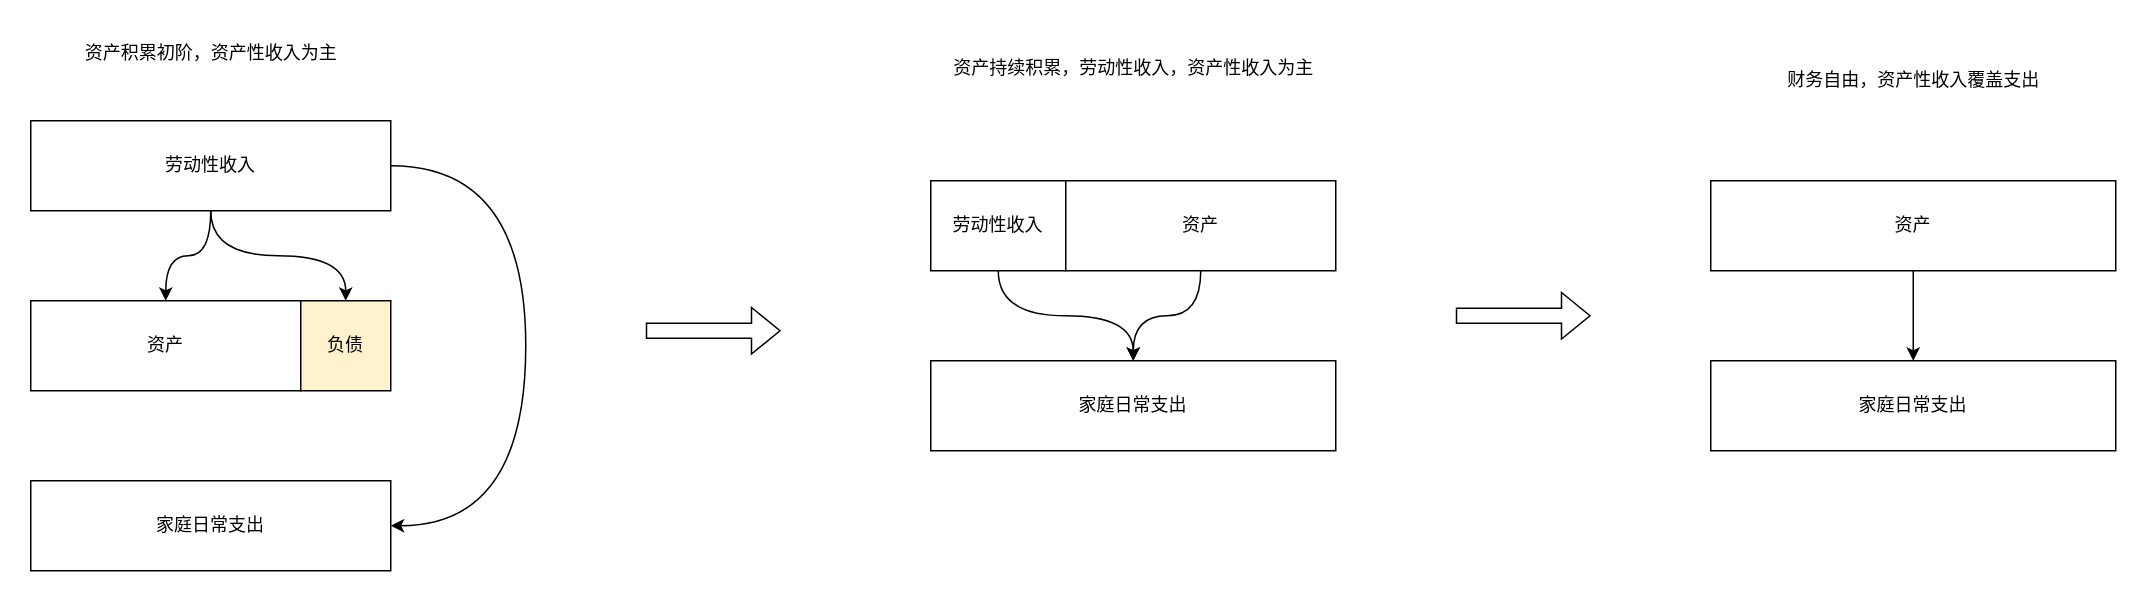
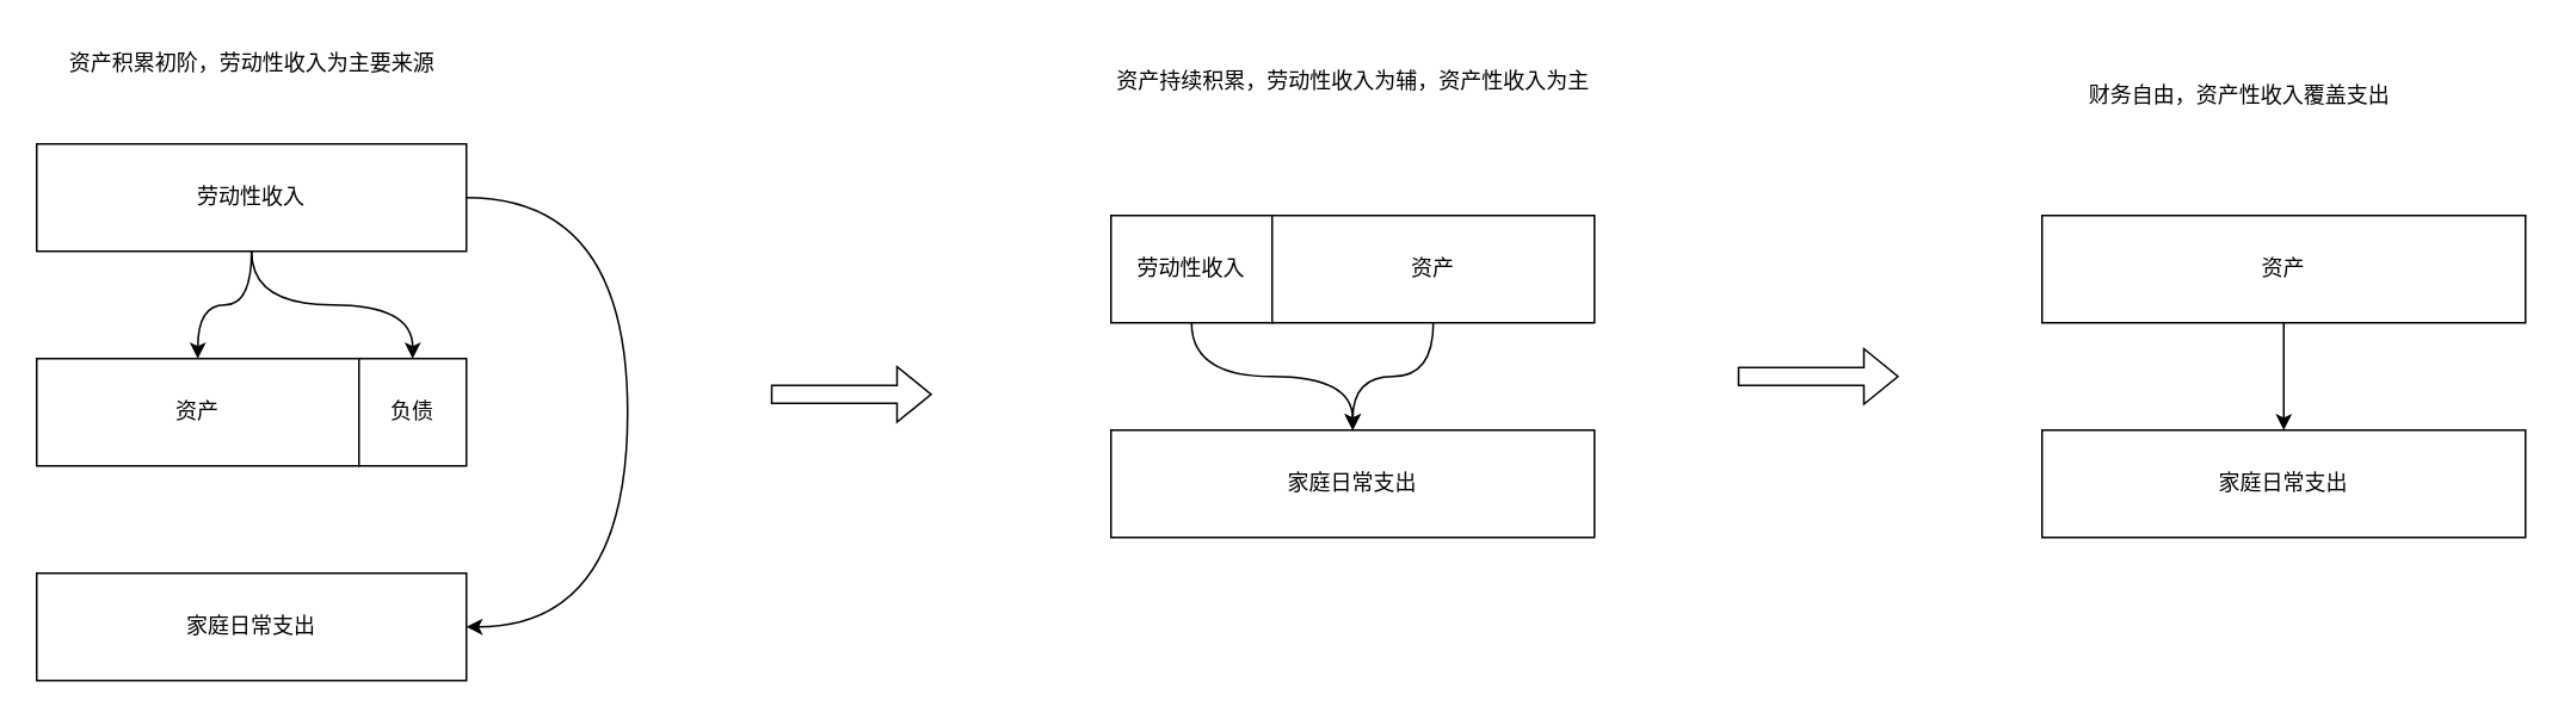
  <mxCell id="0" />
  <mxCell id="1" parent="0" />
  <mxCell id="2" style="edgeStyle=orthogonalEdgeStyle;curved=1;rounded=0;orthogonalLoop=1;jettySize=auto;html=1;" edge="1" parent="1" source="5" target="6"><mxGeometry relative="1" as="geometry" /></mxCell>
  <mxCell id="3" style="edgeStyle=orthogonalEdgeStyle;curved=1;rounded=0;orthogonalLoop=1;jettySize=auto;html=1;" edge="1" parent="1" source="5" target="7"><mxGeometry relative="1" as="geometry" /></mxCell>
  <mxCell id="4" style="edgeStyle=orthogonalEdgeStyle;curved=1;rounded=0;orthogonalLoop=1;jettySize=auto;html=1;entryX=1;entryY=0.5;entryDx=0;entryDy=0;" edge="1" parent="1" source="5" target="8"><mxGeometry relative="1" as="geometry"><Array as="points"><mxPoint x="350" y="110" /><mxPoint x="350" y="350" /></Array></mxGeometry></mxCell>
  <mxCell id="5" value="劳动性收入" style="whiteSpace=wrap;html=1;" parent="1" vertex="1"><mxGeometry x="20" y="80" width="240" height="60" as="geometry" /></mxCell>
  <mxCell id="6" value="资产" style="whiteSpace=wrap;html=1;" parent="1" vertex="1"><mxGeometry x="20" y="200" width="180" height="60" as="geometry" /></mxCell>
- <mxCell id="7" value="负债" style="whiteSpace=wrap;html=1;fillColor=#fff2cc;" parent="1" vertex="1"><mxGeometry x="200" y="200" width="60" height="60" as="geometry" /></mxCell>
+ <mxCell id="7" value="负债" style="whiteSpace=wrap;html=1;" parent="1" vertex="1"><mxGeometry x="200" y="200" width="60" height="60" as="geometry" /></mxCell>
  <mxCell id="8" value="家庭日常支出" style="whiteSpace=wrap;html=1;" parent="1" vertex="1"><mxGeometry x="20" y="320" width="240" height="60" as="geometry" /></mxCell>
  <mxCell id="9" style="edgeStyle=orthogonalEdgeStyle;curved=1;rounded=0;orthogonalLoop=1;jettySize=auto;html=1;" edge="1" parent="1" source="10" target="13"><mxGeometry relative="1" as="geometry" /></mxCell>
  <mxCell id="10" value="劳动性收入" style="whiteSpace=wrap;html=1;" vertex="1" parent="1"><mxGeometry x="620" y="120" width="90" height="60" as="geometry" /></mxCell>
  <mxCell id="11" style="edgeStyle=orthogonalEdgeStyle;curved=1;rounded=0;orthogonalLoop=1;jettySize=auto;html=1;entryX=0.5;entryY=0;entryDx=0;entryDy=0;" edge="1" parent="1" source="12" target="13"><mxGeometry relative="1" as="geometry" /></mxCell>
  <mxCell id="12" value="资产" style="whiteSpace=wrap;html=1;" vertex="1" parent="1"><mxGeometry x="710" y="120" width="180" height="60" as="geometry" /></mxCell>
  <mxCell id="13" value="家庭日常支出" style="whiteSpace=wrap;html=1;" vertex="1" parent="1"><mxGeometry x="620" y="240" width="270" height="60" as="geometry" /></mxCell>
  <mxCell id="14" value="" style="shape=flexArrow;endArrow=classic;html=1;rounded=0;curved=1;" edge="1" parent="1"><mxGeometry width="50" height="50" relative="1" as="geometry"><mxPoint x="430" y="220" as="sourcePoint" /><mxPoint x="520" y="220" as="targetPoint" /></mxGeometry></mxCell>
  <mxCell id="15" style="edgeStyle=orthogonalEdgeStyle;curved=1;rounded=0;orthogonalLoop=1;jettySize=auto;html=1;entryX=0.5;entryY=0;entryDx=0;entryDy=0;" edge="1" parent="1" source="16" target="17"><mxGeometry relative="1" as="geometry" /></mxCell>
  <mxCell id="16" value="资产" style="whiteSpace=wrap;html=1;" vertex="1" parent="1"><mxGeometry x="1140" y="120" width="270" height="60" as="geometry" /></mxCell>
  <mxCell id="17" value="家庭日常支出" style="whiteSpace=wrap;html=1;" vertex="1" parent="1"><mxGeometry x="1140" y="240" width="270" height="60" as="geometry" /></mxCell>
  <mxCell id="18" value="" style="shape=flexArrow;endArrow=classic;html=1;rounded=0;curved=1;" edge="1" parent="1"><mxGeometry width="50" height="50" relative="1" as="geometry"><mxPoint x="970" y="210" as="sourcePoint" /><mxPoint x="1060" y="210" as="targetPoint" /></mxGeometry></mxCell>
- <mxCell id="19" value="资产积累初阶，资产性收入为主" style="text;html=1;align=center;verticalAlign=middle;resizable=0;points=[];autosize=1;strokeColor=none;fillColor=none;" vertex="1" parent="1"><mxGeometry x="25" y="20" width="230" height="30" as="geometry" /></mxCell>
- <mxCell id="20" value="资产持续积累，劳动性收入，资产性收入为主" style="text;html=1;align=center;verticalAlign=middle;resizable=0;points=[];autosize=1;strokeColor=none;fillColor=none;" vertex="1" parent="1"><mxGeometry x="610" y="30" width="290" height="30" as="geometry" /></mxCell>
- <mxCell id="21" value="财务自由，资产性收入覆盖支出" style="text;html=1;align=center;verticalAlign=middle;resizable=0;points=[];autosize=1;strokeColor=none;fillColor=none;" vertex="1" parent="1"><mxGeometry x="1180" y="38" width="190" height="30" as="geometry" /></mxCell>
+ <mxCell id="19" value="资产积累初阶，劳动性收入为主要来源" style="text;html=1;align=center;verticalAlign=middle;resizable=0;points=[];autosize=1;strokeColor=none;fillColor=none;" vertex="1" parent="1"><mxGeometry x="25" y="20" width="230" height="30" as="geometry" /></mxCell>
+ <mxCell id="20" value="资产持续积累，劳动性收入为辅，资产性收入为主" style="text;html=1;align=center;verticalAlign=middle;resizable=0;points=[];autosize=1;strokeColor=none;fillColor=none;" vertex="1" parent="1"><mxGeometry x="610" y="30" width="290" height="30" as="geometry" /></mxCell>
+ <mxCell id="21" value="财务自由，资产性收入覆盖支出" style="text;html=1;align=center;verticalAlign=middle;resizable=0;points=[];autosize=1;strokeColor=none;fillColor=none;" vertex="1" parent="1"><mxGeometry x="1155" y="38" width="190" height="30" as="geometry" /></mxCell>
